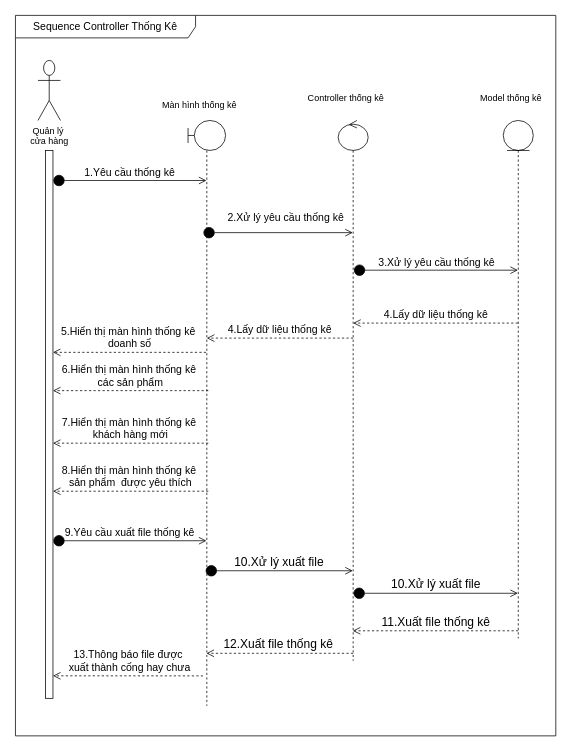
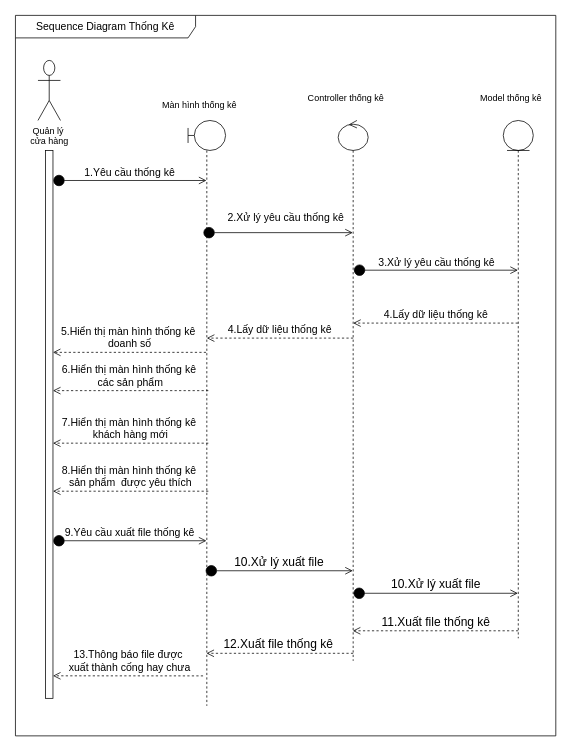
  <mxCell id="0" />
  <mxCell id="1" parent="0" />
  <mxCell id="2" value="Quản lý&amp;nbsp;&lt;br&gt;cửa hàng" style="shape=umlActor;verticalLabelPosition=bottom;verticalAlign=top;html=1;" vertex="1" parent="1"><mxGeometry x="50" y="80" width="30" height="80" as="geometry" /></mxCell>
  <mxCell id="3" value="" style="shape=umlLifeline;participant=umlBoundary;perimeter=lifelinePerimeter;whiteSpace=wrap;html=1;container=1;collapsible=0;recursiveResize=0;verticalAlign=top;spacingTop=36;outlineConnect=0;" vertex="1" parent="1"><mxGeometry x="250" y="160" width="50" height="780" as="geometry" /></mxCell>
  <mxCell id="4" value="" style="shape=umlLifeline;participant=umlEntity;perimeter=lifelinePerimeter;whiteSpace=wrap;html=1;container=1;collapsible=0;recursiveResize=0;verticalAlign=top;spacingTop=36;outlineConnect=0;" vertex="1" parent="1"><mxGeometry x="670" y="160" width="40" height="690" as="geometry" /></mxCell>
  <mxCell id="5" value="" style="shape=umlLifeline;participant=umlControl;perimeter=lifelinePerimeter;whiteSpace=wrap;html=1;container=1;collapsible=0;recursiveResize=0;verticalAlign=top;spacingTop=36;outlineConnect=0;" vertex="1" parent="1"><mxGeometry x="450" y="160" width="40" height="720" as="geometry" /></mxCell>
  <mxCell id="6" value="" style="html=1;points=[];perimeter=orthogonalPerimeter;" vertex="1" parent="1"><mxGeometry x="60" y="200" width="10" height="730" as="geometry" /></mxCell>
  <mxCell id="7" value="Màn hình thống kê" style="text;html=1;align=center;verticalAlign=middle;resizable=0;points=[];autosize=1;" vertex="1" parent="1"><mxGeometry x="210" y="130" width="110" height="20" as="geometry" /></mxCell>
  <mxCell id="8" value="Controller thống kê" style="text;html=1;align=center;verticalAlign=middle;resizable=0;points=[];autosize=1;" vertex="1" parent="1"><mxGeometry x="400" y="120" width="120" height="20" as="geometry" /></mxCell>
  <mxCell id="9" value="Model thống kê" style="text;html=1;align=center;verticalAlign=middle;resizable=0;points=[];autosize=1;" vertex="1" parent="1"><mxGeometry x="630" y="120" width="100" height="20" as="geometry" /></mxCell>
  <mxCell id="10" value="&lt;font style=&quot;font-size: 14px&quot;&gt;1.Yêu cầu thống kê&lt;/font&gt;" style="html=1;verticalAlign=bottom;startArrow=circle;startFill=1;endArrow=open;startSize=6;endSize=8;" edge="1" parent="1" target="3"><mxGeometry width="80" relative="1" as="geometry"><mxPoint x="70" y="240" as="sourcePoint" /><mxPoint x="150" y="240" as="targetPoint" /></mxGeometry></mxCell>
  <mxCell id="11" value="&lt;font style=&quot;font-size: 14px&quot;&gt;2.Xử lý yêu cầu thống kê&lt;/font&gt;" style="html=1;verticalAlign=bottom;startArrow=circle;startFill=1;endArrow=open;startSize=6;endSize=8;" edge="1" parent="1" target="5"><mxGeometry x="0.103" y="10" width="80" relative="1" as="geometry"><mxPoint x="270" y="309.5" as="sourcePoint" /><mxPoint x="350" y="309.5" as="targetPoint" /><mxPoint y="1" as="offset" /></mxGeometry></mxCell>
  <mxCell id="12" value="&lt;font style=&quot;font-size: 14px&quot;&gt;3.Xử lý yêu cầu thống kê&lt;/font&gt;" style="html=1;verticalAlign=bottom;startArrow=circle;startFill=1;endArrow=open;startSize=6;endSize=8;" edge="1" parent="1" target="4"><mxGeometry width="80" relative="1" as="geometry"><mxPoint x="470.5" y="359.5" as="sourcePoint" /><mxPoint x="670" y="359.5" as="targetPoint" /></mxGeometry></mxCell>
  <mxCell id="13" value="&lt;font style=&quot;font-size: 14px&quot;&gt;4.Lấy dữ liệu thống kê&lt;/font&gt;" style="html=1;verticalAlign=bottom;endArrow=open;dashed=1;endSize=8;" edge="1" parent="1" source="4"><mxGeometry relative="1" as="geometry"><mxPoint x="550" y="430" as="sourcePoint" /><mxPoint x="470" y="430" as="targetPoint" /></mxGeometry></mxCell>
  <mxCell id="14" value="&lt;font style=&quot;font-size: 14px&quot;&gt;4.Lấy dữ liệu thống kê&lt;/font&gt;" style="html=1;verticalAlign=bottom;endArrow=open;dashed=1;endSize=8;" edge="1" parent="1"><mxGeometry relative="1" as="geometry"><mxPoint x="470" y="450" as="sourcePoint" /><mxPoint x="275" y="450" as="targetPoint" /></mxGeometry></mxCell>
  <mxCell id="15" value="&lt;font style=&quot;font-size: 14px&quot;&gt;5.Hiển thị màn hình thống kê&amp;nbsp;&lt;br&gt;doanh số&lt;/font&gt;" style="html=1;verticalAlign=bottom;endArrow=open;dashed=1;endSize=8;" edge="1" parent="1" target="6"><mxGeometry relative="1" as="geometry"><mxPoint x="274" y="469" as="sourcePoint" /><mxPoint x="74" y="469" as="targetPoint" /></mxGeometry></mxCell>
  <mxCell id="16" value="&lt;font style=&quot;font-size: 14px&quot;&gt;6.Hiển thị màn hình thống kê&amp;nbsp;&lt;br&gt;các sản phẩm&lt;/font&gt;" style="html=1;verticalAlign=bottom;endArrow=open;dashed=1;endSize=8;" edge="1" parent="1" target="6"><mxGeometry relative="1" as="geometry"><mxPoint x="277" y="520" as="sourcePoint" /><mxPoint x="80" y="520.44" as="targetPoint" /></mxGeometry></mxCell>
  <mxCell id="17" value="&lt;font style=&quot;font-size: 14px&quot;&gt;7.Hiển thị màn hình thống kê&amp;nbsp;&lt;br&gt;khách hàng mới&lt;/font&gt;" style="html=1;verticalAlign=bottom;endArrow=open;dashed=1;endSize=8;" edge="1" parent="1"><mxGeometry relative="1" as="geometry"><mxPoint x="277" y="590" as="sourcePoint" /><mxPoint x="70" y="590" as="targetPoint" /></mxGeometry></mxCell>
  <mxCell id="18" value="&lt;font style=&quot;font-size: 14px&quot;&gt;8.Hiển thị màn hình thống kê&amp;nbsp;&lt;br&gt;sản phẩm&amp;nbsp; được yêu thích&lt;/font&gt;" style="html=1;verticalAlign=bottom;endArrow=open;dashed=1;endSize=8;" edge="1" parent="1"><mxGeometry relative="1" as="geometry"><mxPoint x="277" y="654" as="sourcePoint" /><mxPoint x="70" y="654" as="targetPoint" /></mxGeometry></mxCell>
  <mxCell id="19" value="&lt;span style=&quot;font-size: 14px&quot;&gt;9.Yêu cầu xuất file thống kê&lt;/span&gt;" style="html=1;verticalAlign=bottom;startArrow=circle;startFill=1;endArrow=open;startSize=6;endSize=8;" edge="1" parent="1" target="3"><mxGeometry width="80" relative="1" as="geometry"><mxPoint x="70" y="720" as="sourcePoint" /><mxPoint x="150" y="720" as="targetPoint" /></mxGeometry></mxCell>
  <mxCell id="20" value="&lt;font size=&quot;3&quot;&gt;10.Xử lý xuất file&lt;/font&gt;" style="html=1;verticalAlign=bottom;startArrow=circle;startFill=1;endArrow=open;startSize=6;endSize=8;" edge="1" parent="1" target="5"><mxGeometry width="80" relative="1" as="geometry"><mxPoint x="273" y="760" as="sourcePoint" /><mxPoint x="462.5" y="760" as="targetPoint" /></mxGeometry></mxCell>
  <mxCell id="21" value="&lt;font size=&quot;3&quot;&gt;10.Xử lý xuất file&lt;/font&gt;" style="html=1;verticalAlign=bottom;startArrow=circle;startFill=1;endArrow=open;startSize=6;endSize=8;" edge="1" parent="1" target="4"><mxGeometry width="80" relative="1" as="geometry"><mxPoint x="470" y="790" as="sourcePoint" /><mxPoint x="666.5" y="790" as="targetPoint" /></mxGeometry></mxCell>
  <mxCell id="22" value="&lt;font size=&quot;3&quot;&gt;11.Xuất file thống kê&lt;/font&gt;" style="html=1;verticalAlign=bottom;endArrow=open;dashed=1;endSize=8;" edge="1" parent="1" target="5"><mxGeometry relative="1" as="geometry"><mxPoint x="690" y="840" as="sourcePoint" /><mxPoint x="480" y="840" as="targetPoint" /></mxGeometry></mxCell>
  <mxCell id="23" value="&lt;font size=&quot;3&quot;&gt;12.Xuất file thống kê&lt;/font&gt;" style="html=1;verticalAlign=bottom;endArrow=open;dashed=1;endSize=8;" edge="1" parent="1" target="3"><mxGeometry x="0.022" relative="1" as="geometry"><mxPoint x="470" y="870" as="sourcePoint" /><mxPoint x="360" y="940" as="targetPoint" /><Array as="points"><mxPoint x="320" y="870" /></Array><mxPoint as="offset" /></mxGeometry></mxCell>
  <mxCell id="24" value="&lt;font style=&quot;font-size: 14px&quot;&gt;13.Thông báo file được&lt;br&gt;&amp;nbsp;xuất thành cống hay chưa&lt;/font&gt;" style="html=1;verticalAlign=bottom;endArrow=open;dashed=1;endSize=8;entryX=0.4;entryY=0.986;entryDx=0;entryDy=0;entryPerimeter=0;" edge="1" parent="1"><mxGeometry relative="1" as="geometry"><mxPoint x="270" y="900.08" as="sourcePoint" /><mxPoint x="70" y="900" as="targetPoint" /></mxGeometry></mxCell>
- <mxCell id="25" value="&lt;font style=&quot;font-size: 14px&quot;&gt;Sequence Controller Thống Kê&lt;/font&gt;" style="shape=umlFrame;whiteSpace=wrap;html=1;width=240;height=30;" vertex="1" parent="1"><mxGeometry x="20" y="20" width="720" height="960" as="geometry" /></mxCell>
+ <mxCell id="25" value="&lt;font style=&quot;font-size: 14px&quot;&gt;Sequence Diagram Thống Kê&lt;/font&gt;" style="shape=umlFrame;whiteSpace=wrap;html=1;width=240;height=30;" vertex="1" parent="1"><mxGeometry x="20" y="20" width="720" height="960" as="geometry" /></mxCell>
